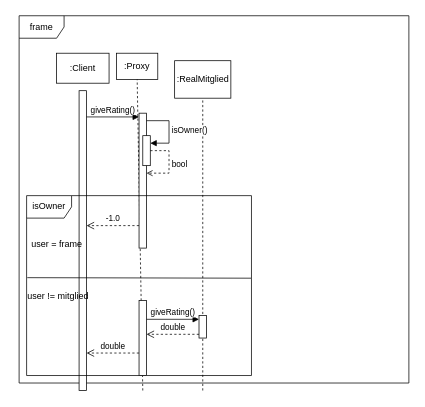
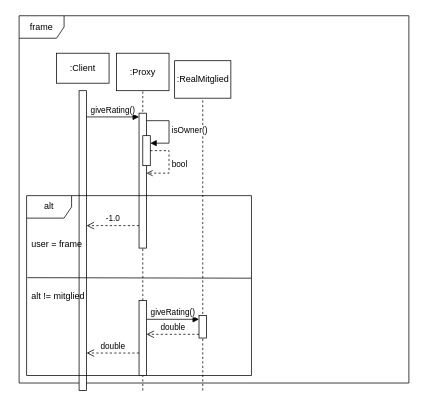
  <mxCell id="0" />
  <mxCell id="1" parent="0" />
  <mxCell id="2" value="frame" style="shape=umlFrame;whiteSpace=wrap;html=1;pointerEvents=0;" vertex="1" parent="1"><mxGeometry x="25" y="20" width="520" height="490" as="geometry" /></mxCell>
  <mxCell id="3" value=":Client" style="html=1;whiteSpace=wrap;" vertex="1" parent="1"><mxGeometry x="75" y="70" width="70" height="40" as="geometry" /></mxCell>
- <mxCell id="4" value=":Proxy" style="html=1;whiteSpace=wrap;" vertex="1" parent="1"><mxGeometry x="155" y="70" width="55" height="35" as="geometry" /></mxCell>
+ <mxCell id="4" value=":Proxy" style="html=1;whiteSpace=wrap;" vertex="1" parent="1"><mxGeometry x="155" y="70" width="70" height="50" as="geometry" /></mxCell>
  <mxCell id="5" value=":RealMitglied" style="html=1;whiteSpace=wrap;" vertex="1" parent="1"><mxGeometry x="232.5" y="80" width="75" height="50" as="geometry" /></mxCell>
  <mxCell id="6" value="" style="html=1;points=[[0,0,0,0,5],[0,1,0,0,-5],[1,0,0,0,5],[1,1,0,0,-5]];perimeter=orthogonalPerimeter;outlineConnect=0;targetShapes=umlLifeline;portConstraint=eastwest;newEdgeStyle={&quot;curved&quot;:0,&quot;rounded&quot;:0};" vertex="1" parent="1"><mxGeometry x="105" y="120" width="10" height="400" as="geometry" /></mxCell>
  <mxCell id="7" value="" style="endArrow=none;html=1;rounded=0;entryX=0.5;entryY=1;entryDx=0;entryDy=0;dashed=1;" edge="1" parent="1" target="4"><mxGeometry width="50" height="50" relative="1" as="geometry"><mxPoint x="190" y="520" as="sourcePoint" /><mxPoint x="465" y="200" as="targetPoint" /></mxGeometry></mxCell>
  <mxCell id="8" value="" style="endArrow=none;html=1;rounded=0;entryX=0.5;entryY=1;entryDx=0;entryDy=0;dashed=1;" edge="1" parent="1" target="5"><mxGeometry width="50" height="50" relative="1" as="geometry"><mxPoint x="270" y="520" as="sourcePoint" /><mxPoint x="369.66" y="120" as="targetPoint" /></mxGeometry></mxCell>
  <mxCell id="9" value="" style="html=1;points=[[0,0,0,0,5],[0,1,0,0,-5],[1,0,0,0,5],[1,1,0,0,-5]];perimeter=orthogonalPerimeter;outlineConnect=0;targetShapes=umlLifeline;portConstraint=eastwest;newEdgeStyle={&quot;curved&quot;:0,&quot;rounded&quot;:0};" vertex="1" parent="1"><mxGeometry x="185" y="150" width="10" height="180" as="geometry" /></mxCell>
  <mxCell id="10" value="giveRating()" style="html=1;verticalAlign=bottom;endArrow=block;curved=0;rounded=0;entryX=0;entryY=0;entryDx=0;entryDy=5;" edge="1" target="9" parent="1"><mxGeometry relative="1" as="geometry"><mxPoint x="115" y="155" as="sourcePoint" /></mxGeometry></mxCell>
  <mxCell id="11" value="" style="html=1;points=[[0,0,0,0,5],[0,1,0,0,-5],[1,0,0,0,5],[1,1,0,0,-5]];perimeter=orthogonalPerimeter;outlineConnect=0;targetShapes=umlLifeline;portConstraint=eastwest;newEdgeStyle={&quot;curved&quot;:0,&quot;rounded&quot;:0};" vertex="1" parent="1"><mxGeometry x="190" y="180" width="10" height="40" as="geometry" /></mxCell>
  <mxCell id="12" value="isOwner()" style="html=1;align=left;spacingLeft=2;endArrow=block;rounded=0;edgeStyle=orthogonalEdgeStyle;curved=0;rounded=0;" edge="1" target="11" parent="1"><mxGeometry relative="1" as="geometry"><mxPoint x="195" y="160" as="sourcePoint" /><Array as="points"><mxPoint x="225" y="190" /></Array></mxGeometry></mxCell>
  <mxCell id="13" value="bool" style="html=1;align=left;spacingLeft=2;endArrow=open;rounded=0;edgeStyle=orthogonalEdgeStyle;curved=0;rounded=0;dashed=1;endFill=0;" edge="1" parent="1" target="9"><mxGeometry relative="1" as="geometry"><mxPoint x="200" y="200" as="sourcePoint" /><Array as="points"><mxPoint x="225" y="200" /><mxPoint x="225" y="230" /></Array><mxPoint x="205" y="230" as="targetPoint" /></mxGeometry></mxCell>
- <mxCell id="14" value="isOwner" style="shape=umlFrame;whiteSpace=wrap;html=1;pointerEvents=0;" vertex="1" parent="1"><mxGeometry x="35" y="260" width="300" height="240" as="geometry" /></mxCell>
+ <mxCell id="14" value="alt" style="shape=umlFrame;whiteSpace=wrap;html=1;pointerEvents=0;" vertex="1" parent="1"><mxGeometry x="35" y="260" width="300" height="240" as="geometry" /></mxCell>
  <mxCell id="15" value="" style="html=1;points=[[0,0,0,0,5],[0,1,0,0,-5],[1,0,0,0,5],[1,1,0,0,-5]];perimeter=orthogonalPerimeter;outlineConnect=0;targetShapes=umlLifeline;portConstraint=eastwest;newEdgeStyle={&quot;curved&quot;:0,&quot;rounded&quot;:0};" vertex="1" parent="1"><mxGeometry x="185" y="400" width="10" height="100" as="geometry" /></mxCell>
  <mxCell id="16" value="" style="endArrow=none;html=1;rounded=0;exitX=0.003;exitY=0.456;exitDx=0;exitDy=0;exitPerimeter=0;entryX=0.998;entryY=0.459;entryDx=0;entryDy=0;entryPerimeter=0;" edge="1" parent="1" source="14" target="14"><mxGeometry width="50" height="50" relative="1" as="geometry"><mxPoint x="175" y="380" as="sourcePoint" /><mxPoint x="225" y="330" as="targetPoint" /></mxGeometry></mxCell>
  <mxCell id="17" value="-1.0" style="html=1;verticalAlign=bottom;endArrow=open;dashed=1;endSize=8;curved=0;rounded=0;exitX=0;exitY=1;exitDx=0;exitDy=-5;" edge="1" parent="1"><mxGeometry relative="1" as="geometry"><mxPoint x="115" y="300" as="targetPoint" /><mxPoint x="185" y="300" as="sourcePoint" /></mxGeometry></mxCell>
  <mxCell id="18" value="user = frame" style="text;html=1;align=center;verticalAlign=middle;resizable=0;points=[];autosize=1;strokeColor=none;fillColor=none;" vertex="1" parent="1"><mxGeometry x="25" y="310" width="100" height="30" as="geometry" /></mxCell>
- <mxCell id="19" value="&amp;nbsp;user != mitglied" style="text;html=1;align=center;verticalAlign=middle;resizable=0;points=[];autosize=1;strokeColor=none;fillColor=none;" vertex="1" parent="1"><mxGeometry x="20" y="380" width="110" height="30" as="geometry" /></mxCell>
+ <mxCell id="19" value="&amp;nbsp;alt != mitglied" style="text;html=1;align=center;verticalAlign=middle;resizable=0;points=[];autosize=1;strokeColor=none;fillColor=none;" vertex="1" parent="1"><mxGeometry x="20" y="380" width="110" height="30" as="geometry" /></mxCell>
  <mxCell id="20" value="" style="html=1;points=[[0,0,0,0,5],[0,1,0,0,-5],[1,0,0,0,5],[1,1,0,0,-5]];perimeter=orthogonalPerimeter;outlineConnect=0;targetShapes=umlLifeline;portConstraint=eastwest;newEdgeStyle={&quot;curved&quot;:0,&quot;rounded&quot;:0};" vertex="1" parent="1"><mxGeometry x="265" y="420" width="10" height="30" as="geometry" /></mxCell>
  <mxCell id="21" value="giveRating()" style="html=1;verticalAlign=bottom;endArrow=block;curved=0;rounded=0;entryX=0;entryY=0;entryDx=0;entryDy=5;" edge="1" target="20" parent="1"><mxGeometry relative="1" as="geometry"><mxPoint x="195" y="425" as="sourcePoint" /></mxGeometry></mxCell>
  <mxCell id="22" value="double" style="html=1;verticalAlign=bottom;endArrow=open;dashed=1;endSize=8;curved=0;rounded=0;exitX=0;exitY=1;exitDx=0;exitDy=-5;" edge="1" source="20" parent="1" target="15"><mxGeometry relative="1" as="geometry"><mxPoint x="195" y="495" as="targetPoint" /></mxGeometry></mxCell>
  <mxCell id="23" value="double" style="html=1;verticalAlign=bottom;endArrow=open;dashed=1;endSize=8;curved=0;rounded=0;exitX=0;exitY=1;exitDx=0;exitDy=-5;" edge="1" parent="1"><mxGeometry relative="1" as="geometry"><mxPoint x="115" y="470" as="targetPoint" /><mxPoint x="185" y="470" as="sourcePoint" /></mxGeometry></mxCell>
